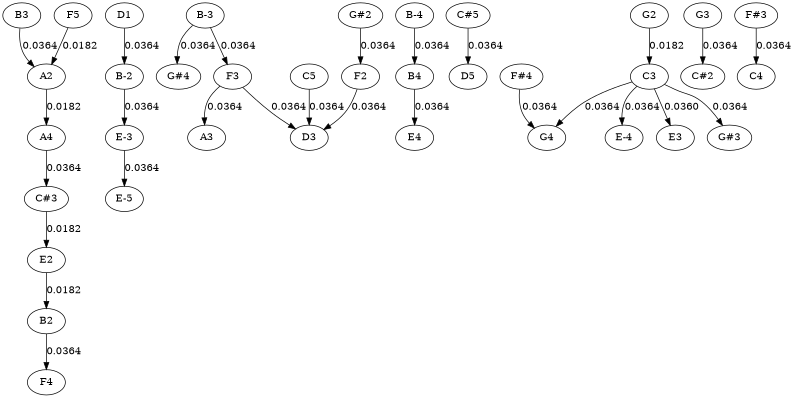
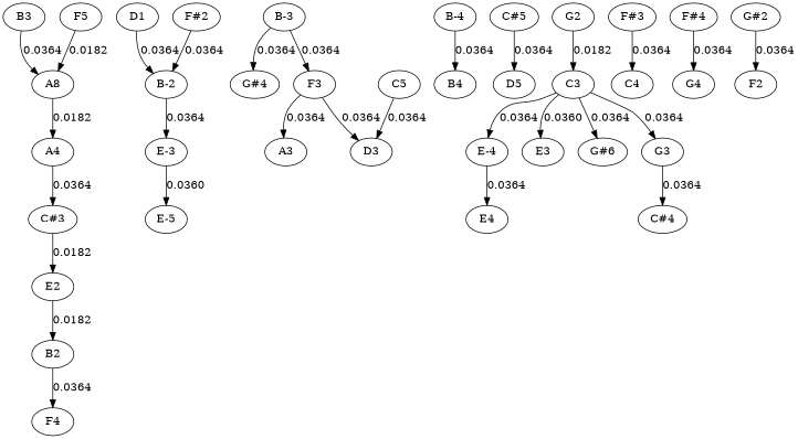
  strict graph {
    edge [arrowtype=normal dir=forward]
-   A2 [height=0.5 width=0.75]
+   A2 [height=0.5 width=0.75 label=A8]
    A4 [height=0.5 width=0.75]
    "C#3" [height=0.5 width=0.75187]
    E2 [height=0.5 width=0.75]
    B2 [height=0.5 width=0.75]
    F4 [height=0.5 width=0.75]
    "B-2" [height=0.5 width=0.75]
    "E-3" [height=0.5 width=0.75]
    "E-5" [height=0.5 width=0.75]
    "B-3" [height=0.5 width=0.75]
    "G#4" [height=0.5 width=0.75927]
    F3 [height=0.5 width=0.75]
    A3 [height=0.5 width=0.75]
    D3 [height=0.5 width=0.75]
    "B-4" [height=0.5 width=0.75]
    B4 [height=0.5 width=0.75]
    B3 [height=0.5 width=0.75]
    "C#5" [height=0.5 width=0.75187]
    D5 [height=0.5 width=0.75]
    C3 [height=0.5 width=0.75]
    "E-4" [height=0.5 width=0.75]
    E3 [height=0.5 width=0.75]
-   "G#3" [height=0.5 width=0.75927]
+   "G#3" [height=0.5 width=0.75927 label="G#6"]
    G3 [height=0.5 width=0.75]
    E4 [height=0.5 width=0.75]
-   "C#4" [height=0.5 width=0.75187 label="C#2"]
+   "C#4" [height=0.5 width=0.75187]
    C5 [height=0.5 width=0.75]
    n28 [height=0.5 label=D1 width=0.75]
+   "F#2" [height=0.5 width=0.75]
    "F#3" [height=0.5 width=0.75]
    C4 [height=0.5 width=0.75]
    G2 [height=0.5 width=0.75]
    "F#4" [height=0.5 width=0.75]
    G4 [height=0.5 width=0.75]
    F2 [height=0.5 width=0.75]
    F5 [height=0.5 width=0.75]
    "G#2" [height=0.5 width=0.75927]
    A2 -- A4 [label=0.0182]
    A4 -- "C#3" [label=0.0364]
    "C#3" -- E2 [label=0.0182]
    E2 -- B2 [label=0.0182]
    B2 -- F4 [label=0.0364]
    "B-2" -- "E-3" [label=0.0364]
-   "E-3" -- "E-5" [label=0.0364]
+   "E-3" -- "E-5" [label=0.0360]
    "B-3" -- "G#4" [label=0.0364]
    "B-3" -- F3 [label=0.0364]
    F3 -- A3 [label=0.0364]
    F3 -- D3 [label=0.0364]
    "B-4" -- B4 [label=0.0364]
    B3 -- A2 [label=0.0364]
    "C#5" -- D5 [label=0.0364]
    C3 -- "E-4" [label=0.0364]
    C3 -- E3 [label=0.0360]
    C3 -- "G#3" [label=0.0364]
-   C3 -- G4 [label=0.0364]
-   B4 -- E4 [label=0.0364]
+   C3 -- G3 [label=0.0364]
+   "E-4" -- E4 [label=0.0364]
    G3 -- "C#4" [label=0.0364]
    C5 -- D3 [label=0.0364]
    n28 -- "B-2" [label=0.0364]
+   "F#2" -- "B-2" [label=0.0364]
    "F#3" -- C4 [label=0.0364]
    G2 -- C3 [label=0.0182]
    "F#4" -- G4 [label=0.0364]
-   F2 -- D3 [label=0.0364]
    F5 -- A2 [label=0.0182]
    "G#2" -- F2 [label=0.0364]
  }
